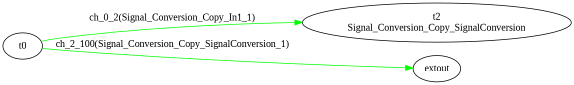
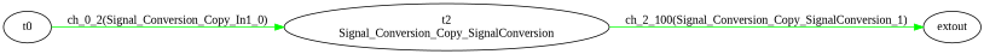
  digraph {
    fontname="Liberation Serif"
    rankdir=LR
    node [fontname="Liberation Serif"]
    edge [color=green fontname="Liberation Serif"]
    n1 [label="t2\nSignal_Conversion_Copy_SignalConversion"]
    n2 [label=extout]
    t0
-   t0 -> n2 [label="ch_2_100(Signal_Conversion_Copy_SignalConversion_1)"]
-   t0 -> n1 [label="ch_0_2(Signal_Conversion_Copy_In1_1)"]
+   n1 -> n2 [label="ch_2_100(Signal_Conversion_Copy_SignalConversion_1)"]
+   t0 -> n1 [label="ch_0_2(Signal_Conversion_Copy_In1_0)"]
  }
